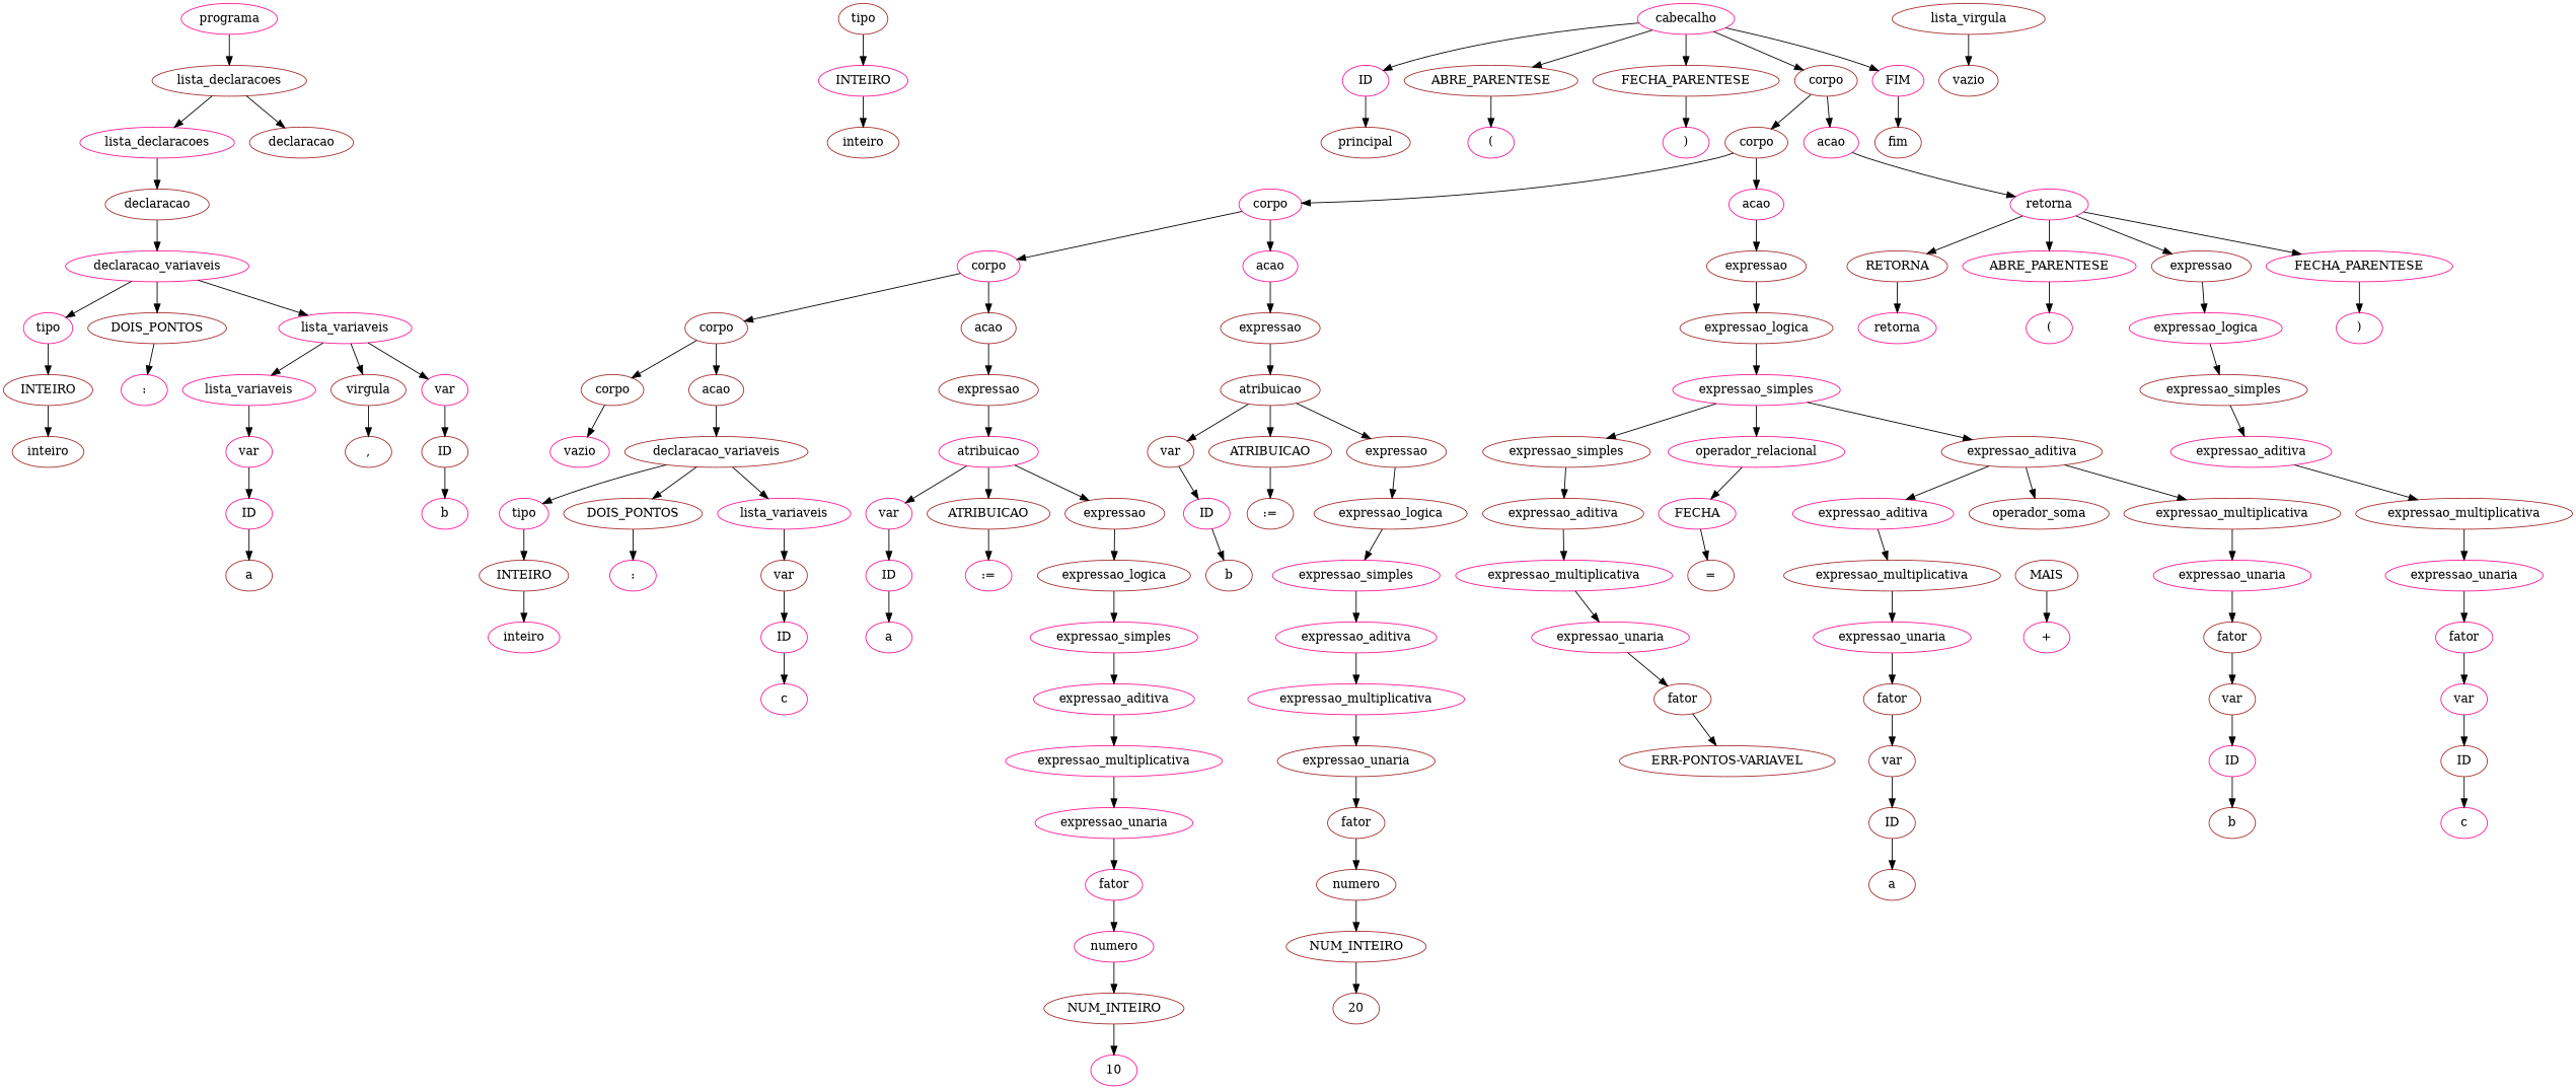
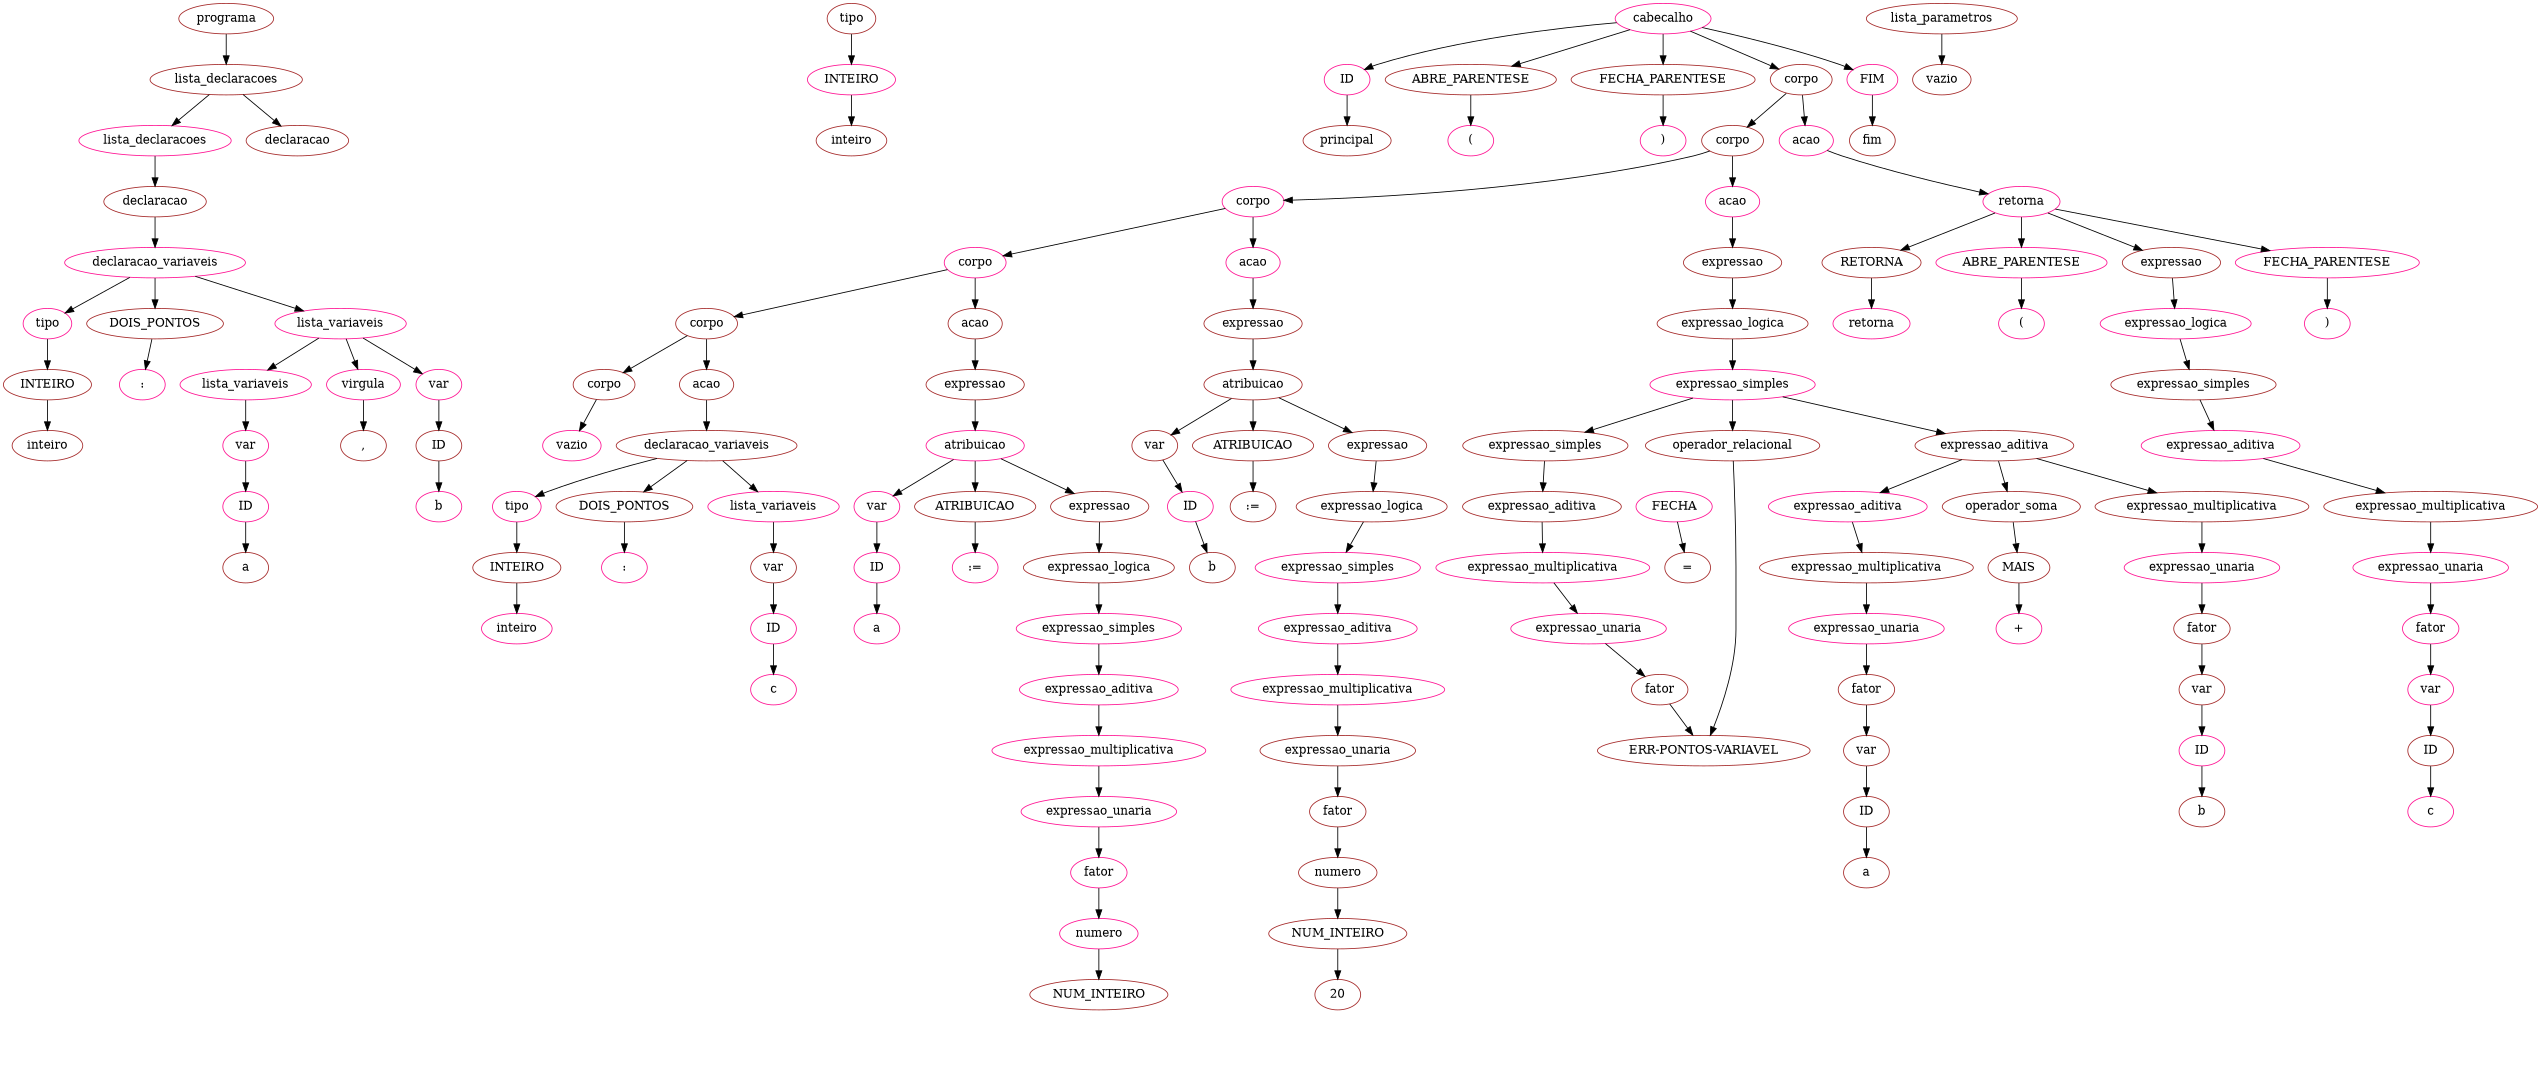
  digraph {
    node [color=brown]
-   n1 [color=deeppink label=programa]
+   n1 [label=programa]
    n2 [label=lista_declaracoes]
    n3 [color=deeppink label=lista_declaracoes]
    n4 [label=declaracao]
    n5 [label=declaracao]
    n6 [color=deeppink label=declaracao_variaveis]
    n7 [color=deeppink label=tipo]
    n8 [label=DOIS_PONTOS]
    n9 [color=deeppink label=lista_variaveis]
    n10 [label=INTEIRO]
    n11 [color=deeppink label=":"]
    n12 [color=deeppink label=lista_variaveis]
-   n13 [label=virgula]
+   n13 [color=deeppink label=virgula]
    n14 [color=deeppink label=var]
    n15 [label=inteiro]
    n16 [color=deeppink label=var]
    n17 [label=","]
    n18 [label=ID]
    n19 [color=deeppink label=ID]
    n20 [label=a]
    n21 [color=deeppink label=b]
    n22 [label=tipo]
    n23 [color=deeppink label=INTEIRO]
    n24 [color=deeppink label=cabecalho]
    n25 [color=deeppink label=ID]
    n26 [label=ABRE_PARENTESE]
    n27 [label=FECHA_PARENTESE]
    n28 [label=corpo]
    n29 [color=deeppink label=FIM]
    n30 [label=inteiro]
    n31 [label=principal]
    n32 [color=deeppink label="("]
-   n33 [label=lista_virgula]
+   n33 [label=lista_parametros]
    n34 [label=vazio]
    n35 [color=deeppink label=")"]
    n36 [label=corpo]
    n37 [color=deeppink label=acao]
    n38 [label=fim]
    n39 [color=deeppink label=corpo]
    n40 [color=deeppink label=acao]
    n41 [color=deeppink label=retorna]
    n42 [color=deeppink label=corpo]
    n43 [color=deeppink label=acao]
    n44 [label=expressao]
    n45 [label=corpo]
    n46 [label=acao]
    n47 [label=expressao]
    n48 [label=corpo]
    n49 [label=acao]
    n50 [label=expressao]
    n51 [color=deeppink label=vazio]
    n52 [label=declaracao_variaveis]
    n53 [color=deeppink label=tipo]
    n54 [label=DOIS_PONTOS]
    n55 [color=deeppink label=lista_variaveis]
    n56 [label=INTEIRO]
    n57 [color=deeppink label=":"]
    n58 [label=var]
    n59 [color=deeppink label=inteiro]
    n60 [color=deeppink label=ID]
    n61 [color=deeppink label=c]
    n62 [color=deeppink label=atribuicao]
    n63 [color=deeppink label=var]
    n64 [label=ATRIBUICAO]
    n65 [label=expressao]
    n66 [color=deeppink label=ID]
    n67 [color=deeppink label=":="]
    n68 [label=expressao_logica]
    n69 [color=deeppink label=a]
    n70 [color=deeppink label=expressao_simples]
    n71 [color=deeppink label=expressao_aditiva]
    n72 [color=deeppink label=expressao_multiplicativa]
    n73 [color=deeppink label=expressao_unaria]
    n74 [color=deeppink label=fator]
    n75 [color=deeppink label=numero]
    n76 [label=NUM_INTEIRO]
-   n77 [color=deeppink label=10]
    n78 [label=atribuicao]
    n79 [label=var]
    n80 [label=ATRIBUICAO]
    n81 [label=expressao]
    n82 [color=deeppink label=ID]
    n83 [label=":="]
    n84 [label=expressao_logica]
    n85 [label=b]
    n86 [color=deeppink label=expressao_simples]
    n87 [color=deeppink label=expressao_aditiva]
    n88 [color=deeppink label=expressao_multiplicativa]
    n89 [label=expressao_unaria]
    n90 [label=fator]
    n91 [label=numero]
    n92 [label=NUM_INTEIRO]
    n93 [label=20]
    n94 [label=expressao_logica]
    n95 [color=deeppink label=expressao_simples]
    n96 [label=expressao_simples]
-   n97 [color=deeppink label=operador_relacional]
+   n97 [label=operador_relacional]
    n98 [label=expressao_aditiva]
    n99 [label=expressao_aditiva]
    n100 [color=deeppink label=FECHA]
    n101 [color=deeppink label=expressao_aditiva]
    n102 [label=operador_soma]
    n103 [label=expressao_multiplicativa]
    n104 [color=deeppink label=expressao_multiplicativa]
    n105 [color=deeppink label=expressao_unaria]
    n106 [label=fator]
    n107 [label="ERR-PONTOS-VARIAVEL"]
    n108 [label="="]
    n109 [label=expressao_multiplicativa]
    n110 [label=MAIS]
    n111 [color=deeppink label=expressao_unaria]
    n112 [color=deeppink label=expressao_unaria]
    n113 [label=fator]
    n114 [label=var]
    n115 [label=ID]
    n116 [label=a]
    n117 [color=deeppink label="+"]
    n118 [label=fator]
    n119 [label=var]
    n120 [color=deeppink label=ID]
    n121 [label=b]
    n122 [label=RETORNA]
    n123 [color=deeppink label=ABRE_PARENTESE]
    n124 [label=expressao]
    n125 [color=deeppink label=FECHA_PARENTESE]
    n126 [color=deeppink label=retorna]
    n127 [color=deeppink label="("]
    n128 [color=deeppink label=expressao_logica]
    n129 [color=deeppink label=")"]
    n130 [label=expressao_simples]
    n131 [color=deeppink label=expressao_aditiva]
    n132 [label=expressao_multiplicativa]
    n133 [color=deeppink label=expressao_unaria]
    n134 [color=deeppink label=fator]
    n135 [color=deeppink label=var]
    n136 [label=ID]
    n137 [color=deeppink label=c]
    n1 -> n2
    n2 -> n3
    n2 -> n4
    n3 -> n5
    n5 -> n6
    n6 -> n7
    n6 -> n8
    n6 -> n9
    n7 -> n10
    n8 -> n11
    n9 -> n12
    n9 -> n13
    n9 -> n14
    n10 -> n15
    n12 -> n16
    n13 -> n17
    n14 -> n18
    n16 -> n19
    n18 -> n21
    n19 -> n20
    n22 -> n23
    n23 -> n30
    n24 -> n25
    n24 -> n26
    n24 -> n27
    n24 -> n28
    n24 -> n29
    n25 -> n31
    n26 -> n32
    n27 -> n35
    n28 -> n36
    n28 -> n37
    n29 -> n38
    n33 -> n34
    n36 -> n39
    n36 -> n40
    n37 -> n41
    n39 -> n42
    n39 -> n43
    n40 -> n44
    n41 -> n122
    n41 -> n123
    n41 -> n124
    n41 -> n125
    n42 -> n45
    n42 -> n46
    n43 -> n47
    n44 -> n94
    n45 -> n48
    n45 -> n49
    n46 -> n50
    n47 -> n78
    n48 -> n51
    n49 -> n52
    n50 -> n62
    n52 -> n53
    n52 -> n54
    n52 -> n55
    n53 -> n56
    n54 -> n57
    n55 -> n58
    n56 -> n59
    n58 -> n60
    n60 -> n61
    n62 -> n63
    n62 -> n64
    n62 -> n65
    n63 -> n66
    n64 -> n67
    n65 -> n68
    n66 -> n69
    n68 -> n70
    n70 -> n71
    n71 -> n72
    n72 -> n73
    n73 -> n74
    n74 -> n75
    n75 -> n76
-   n76 -> n77
    n78 -> n79
    n78 -> n80
    n78 -> n81
    n79 -> n82
    n80 -> n83
    n81 -> n84
    n82 -> n85
    n84 -> n86
    n86 -> n87
    n87 -> n88
    n88 -> n89
    n89 -> n90
    n90 -> n91
    n91 -> n92
    n92 -> n93
    n94 -> n95
    n95 -> n96
    n95 -> n97
    n95 -> n98
    n96 -> n99
-   n97 -> n100
+   n97 -> n107
    n98 -> n101
    n98 -> n102
    n98 -> n103
    n99 -> n104
    n100 -> n108
    n101 -> n109
+   n102 -> n110
    n103 -> n111
    n104 -> n105
    n105 -> n106
    n106 -> n107
    n109 -> n112
    n110 -> n117
    n111 -> n118
    n112 -> n113
    n113 -> n114
    n114 -> n115
    n115 -> n116
    n118 -> n119
    n119 -> n120
    n120 -> n121
    n122 -> n126
    n123 -> n127
    n124 -> n128
    n125 -> n129
    n128 -> n130
    n130 -> n131
    n131 -> n132
    n132 -> n133
    n133 -> n134
    n134 -> n135
    n135 -> n136
    n136 -> n137
  }
